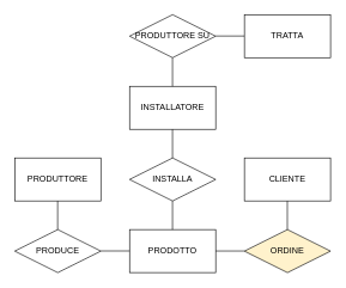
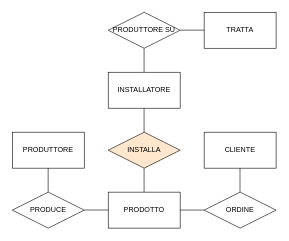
  <mxCell id="0" />
  <mxCell id="1" parent="0" />
  <mxCell id="2" value="INSTALLATORE" style="rounded=0;whiteSpace=wrap;html=1;" vertex="1" parent="1"><mxGeometry x="180" y="120" width="120" height="60" as="geometry" /></mxCell>
- <mxCell id="3" value="ORDINE" style="rhombus;whiteSpace=wrap;html=1;fillColor=#fff2cc;" vertex="1" parent="1"><mxGeometry x="340" y="320" width="120" height="60" as="geometry" /></mxCell>
+ <mxCell id="3" value="ORDINE" style="rhombus;whiteSpace=wrap;html=1;" vertex="1" parent="1"><mxGeometry x="340" y="320" width="120" height="60" as="geometry" /></mxCell>
  <mxCell id="4" value="" style="endArrow=none;html=1;rounded=0;" edge="1" parent="1"><mxGeometry width="50" height="50" relative="1" as="geometry"><mxPoint x="300" y="49.81" as="sourcePoint" /><mxPoint x="340" y="49.81" as="targetPoint" /></mxGeometry></mxCell>
  <mxCell id="5" value="" style="endArrow=none;html=1;rounded=0;" edge="1" parent="1"><mxGeometry width="50" height="50" relative="1" as="geometry"><mxPoint x="239.81" y="80" as="sourcePoint" /><mxPoint x="239.81" y="120" as="targetPoint" /></mxGeometry></mxCell>
- <mxCell id="6" value="INSTALLA" style="rhombus;whiteSpace=wrap;html=1;" vertex="1" parent="1"><mxGeometry x="180" y="220" width="120" height="60" as="geometry" /></mxCell>
+ <mxCell id="6" value="INSTALLA" style="rhombus;whiteSpace=wrap;html=1;fillColor=#ffe6cc;" vertex="1" parent="1"><mxGeometry x="180" y="220" width="120" height="60" as="geometry" /></mxCell>
  <mxCell id="7" value="TRATTA" style="rounded=0;whiteSpace=wrap;html=1;" vertex="1" parent="1"><mxGeometry x="340" y="20" width="120" height="60" as="geometry" /></mxCell>
  <mxCell id="8" value="PRODUTTORE SU" style="rhombus;whiteSpace=wrap;html=1;" vertex="1" parent="1"><mxGeometry x="180" y="20" width="120" height="60" as="geometry" /></mxCell>
  <mxCell id="9" value="" style="endArrow=none;html=1;rounded=0;" edge="1" parent="1"><mxGeometry width="50" height="50" relative="1" as="geometry"><mxPoint x="239.81" y="180" as="sourcePoint" /><mxPoint x="239.81" y="220" as="targetPoint" /></mxGeometry></mxCell>
  <mxCell id="10" value="CLIENTE" style="rounded=0;whiteSpace=wrap;html=1;" vertex="1" parent="1"><mxGeometry x="340" y="220" width="120" height="60" as="geometry" /></mxCell>
  <mxCell id="11" value="PRODOTTO" style="rounded=0;whiteSpace=wrap;html=1;" vertex="1" parent="1"><mxGeometry x="180" y="320" width="120" height="60" as="geometry" /></mxCell>
  <mxCell id="12" value="" style="endArrow=none;html=1;rounded=0;" edge="1" parent="1"><mxGeometry width="50" height="50" relative="1" as="geometry"><mxPoint x="239.81" y="280" as="sourcePoint" /><mxPoint x="239.81" y="320" as="targetPoint" /></mxGeometry></mxCell>
  <mxCell id="13" value="PRODUCE" style="rhombus;whiteSpace=wrap;html=1;" vertex="1" parent="1"><mxGeometry x="20" y="320" width="120" height="60" as="geometry" /></mxCell>
  <mxCell id="14" value="PRODUTTORE" style="rounded=0;whiteSpace=wrap;html=1;" vertex="1" parent="1"><mxGeometry x="20" y="220" width="120" height="60" as="geometry" /></mxCell>
  <mxCell id="15" value="" style="endArrow=none;html=1;rounded=0;" edge="1" parent="1"><mxGeometry width="50" height="50" relative="1" as="geometry"><mxPoint x="79.81" y="280" as="sourcePoint" /><mxPoint x="79.81" y="320" as="targetPoint" /></mxGeometry></mxCell>
  <mxCell id="16" value="" style="endArrow=none;html=1;rounded=0;" edge="1" parent="1"><mxGeometry width="50" height="50" relative="1" as="geometry"><mxPoint x="399.81" y="280" as="sourcePoint" /><mxPoint x="399.81" y="320" as="targetPoint" /></mxGeometry></mxCell>
  <mxCell id="17" value="" style="endArrow=none;html=1;rounded=0;" edge="1" parent="1"><mxGeometry width="50" height="50" relative="1" as="geometry"><mxPoint x="140" y="349.81" as="sourcePoint" /><mxPoint x="180" y="349.81" as="targetPoint" /></mxGeometry></mxCell>
  <mxCell id="18" value="" style="endArrow=none;html=1;rounded=0;" edge="1" parent="1"><mxGeometry width="50" height="50" relative="1" as="geometry"><mxPoint x="300" y="349.89" as="sourcePoint" /><mxPoint x="340" y="349.89" as="targetPoint" /></mxGeometry></mxCell>
